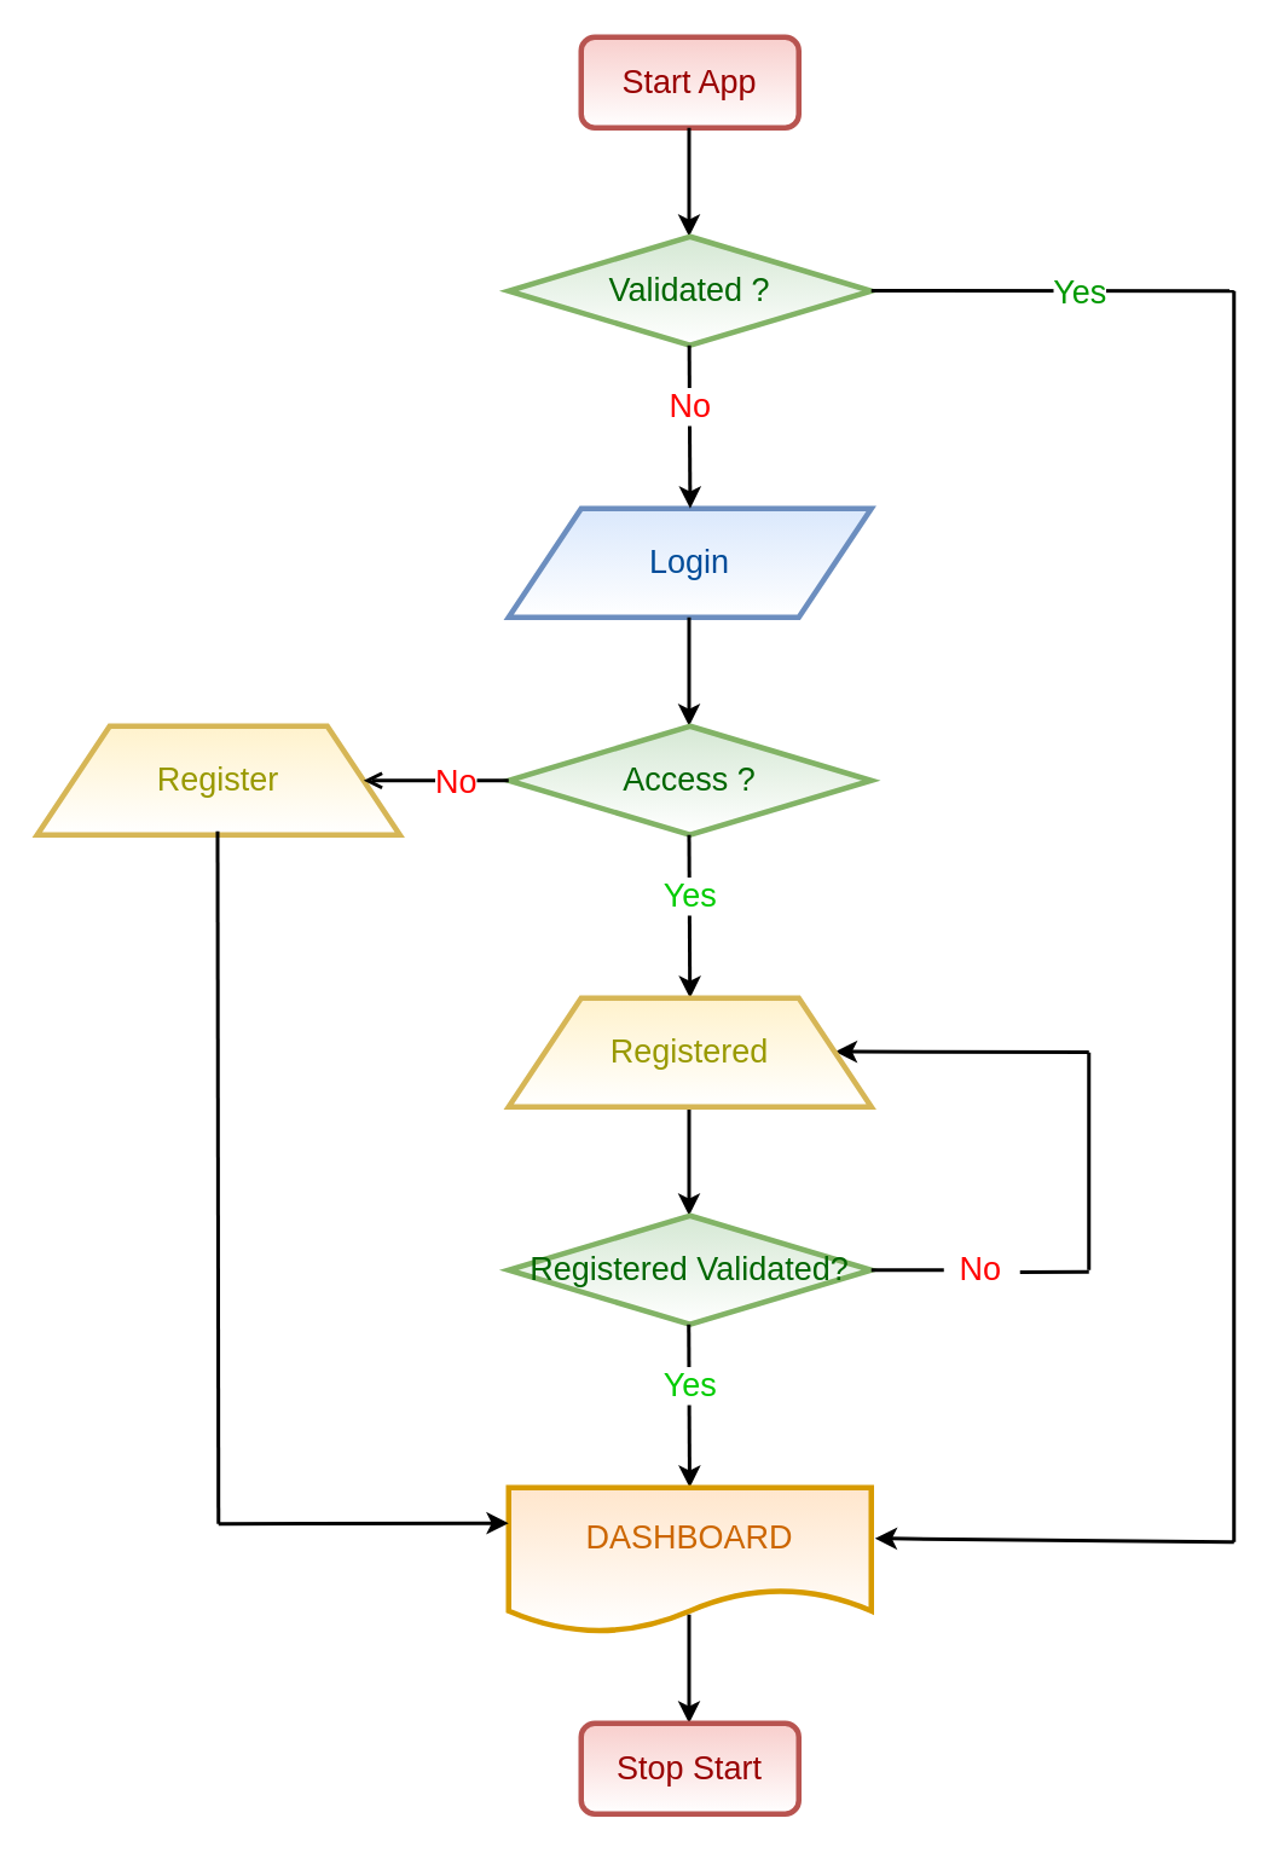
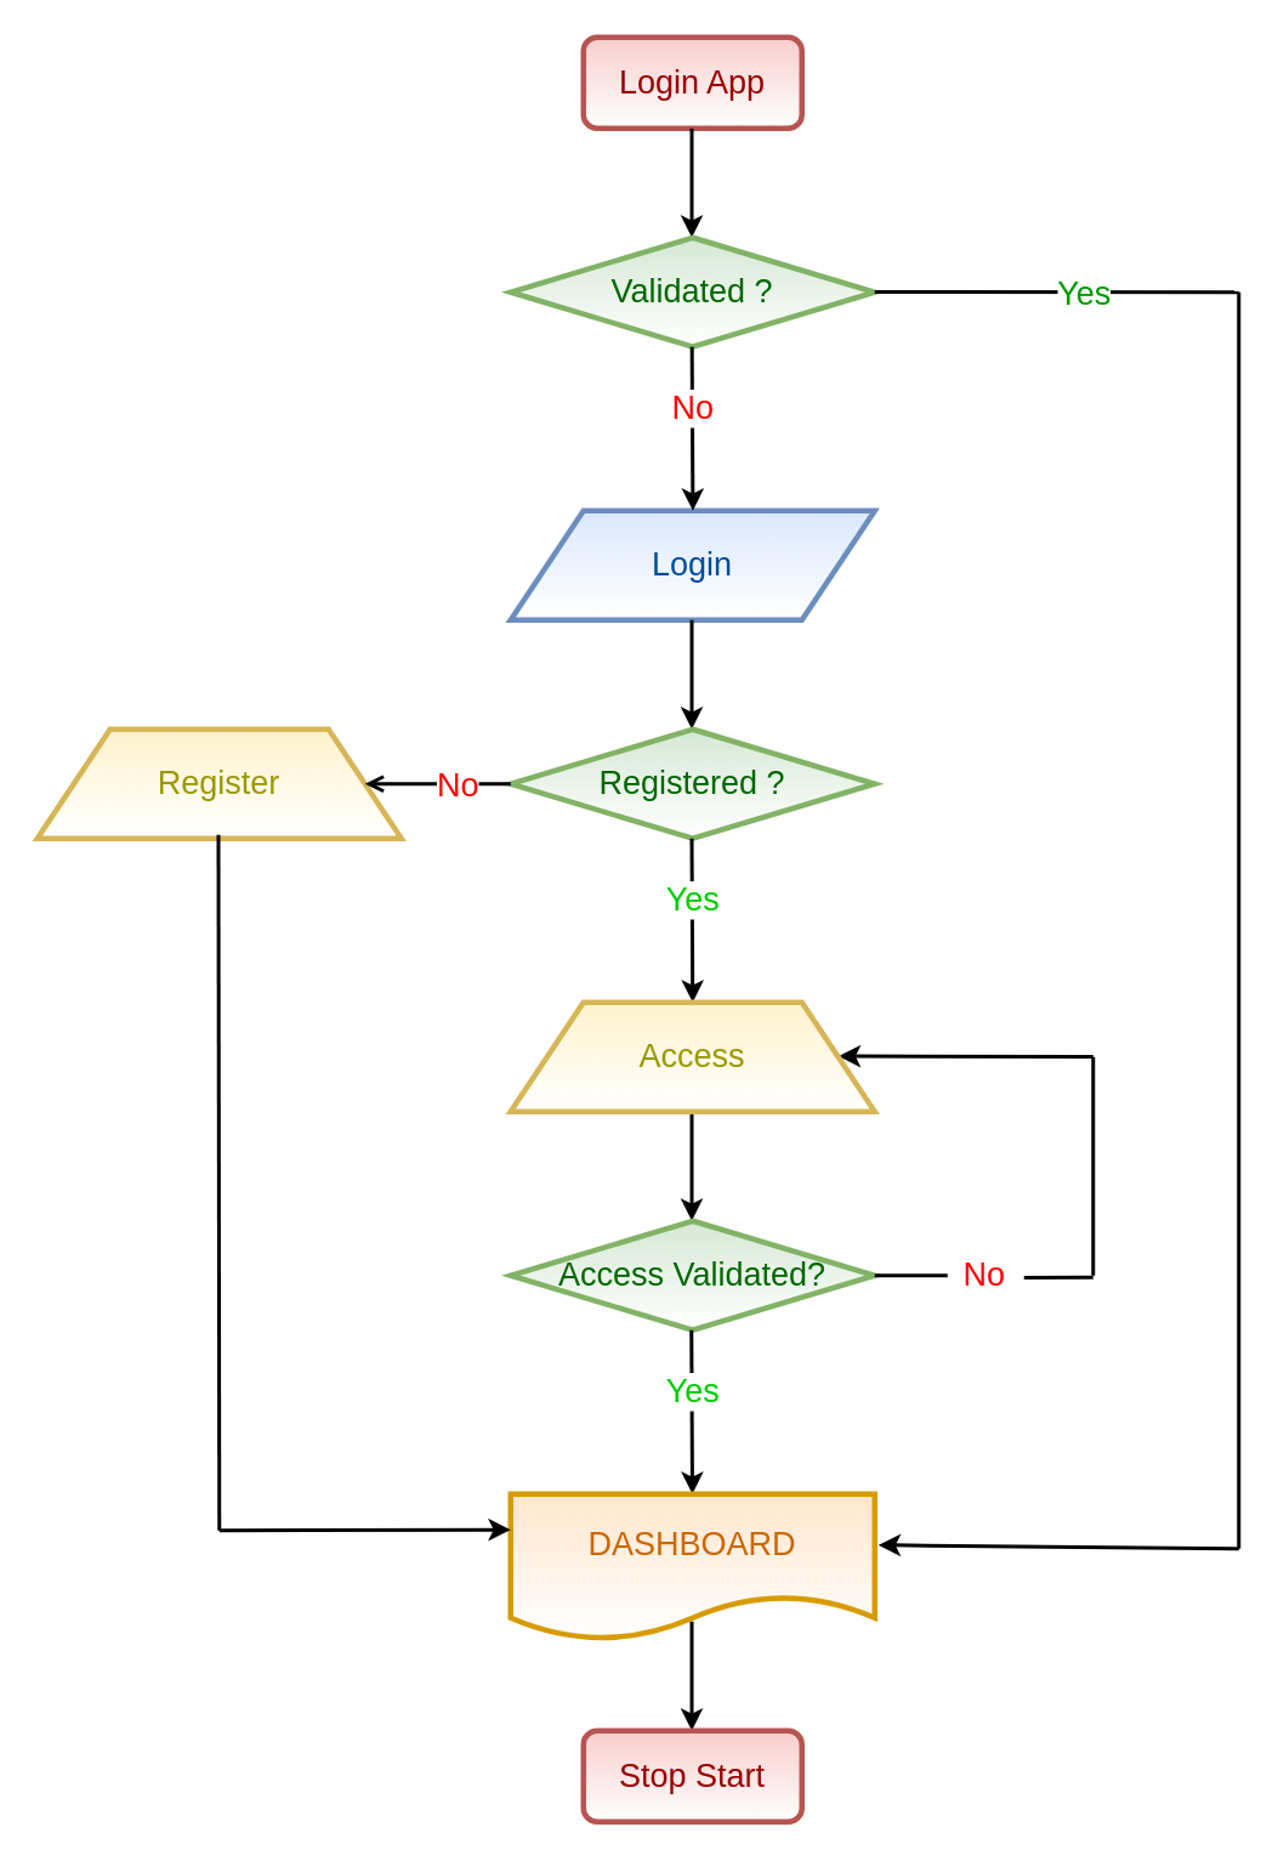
  <mxCell id="0" />
  <mxCell id="1" parent="0" />
- <mxCell id="2" value="&lt;font style=&quot;font-size: 18px&quot; color=&quot;#990000&quot;&gt;Start App&lt;/font&gt;" style="rounded=1;whiteSpace=wrap;html=1;fillColor=#f8cecc;strokeColor=#b85450;strokeWidth=3;gradientColor=#ffffff;" parent="1" vertex="1"><mxGeometry x="320" y="20" width="120" height="50" as="geometry" /></mxCell>
+ <mxCell id="2" value="&lt;font style=&quot;font-size: 18px&quot; color=&quot;#990000&quot;&gt;Login App&lt;/font&gt;" style="rounded=1;whiteSpace=wrap;html=1;fillColor=#f8cecc;strokeColor=#b85450;strokeWidth=3;gradientColor=#ffffff;" parent="1" vertex="1"><mxGeometry x="320" y="20" width="120" height="50" as="geometry" /></mxCell>
  <mxCell id="3" value="" style="endArrow=classic;html=1;strokeWidth=2;" parent="1" edge="1"><mxGeometry width="50" height="50" relative="1" as="geometry"><mxPoint x="379.5" y="70" as="sourcePoint" /><mxPoint x="379.5" y="130" as="targetPoint" /></mxGeometry></mxCell>
  <mxCell id="4" value="&lt;font style=&quot;font-size: 18px&quot; color=&quot;#004c99&quot;&gt;Login&lt;/font&gt;" style="shape=parallelogram;perimeter=parallelogramPerimeter;whiteSpace=wrap;html=1;strokeWidth=3;fillColor=#dae8fc;strokeColor=#6c8ebf;gradientColor=#ffffff;" parent="1" vertex="1"><mxGeometry x="280" y="280" width="200" height="60" as="geometry" /></mxCell>
  <mxCell id="5" value="" style="endArrow=classic;html=1;strokeWidth=2;" parent="1" edge="1"><mxGeometry width="50" height="50" relative="1" as="geometry"><mxPoint x="379.5" y="340" as="sourcePoint" /><mxPoint x="379.5" y="400" as="targetPoint" /></mxGeometry></mxCell>
  <mxCell id="6" value="&lt;font style=&quot;font-size: 18px&quot; color=&quot;#999900&quot;&gt;Register&lt;/font&gt;" style="shape=trapezoid;perimeter=trapezoidPerimeter;whiteSpace=wrap;html=1;strokeWidth=3;fillColor=#fff2cc;strokeColor=#d6b656;gradientColor=#ffffff;" parent="1" vertex="1"><mxGeometry x="20" y="400" width="200" height="60" as="geometry" /></mxCell>
  <mxCell id="7" value="" style="endArrow=classic;html=1;strokeWidth=2;" parent="1" edge="1"><mxGeometry width="50" height="50" relative="1" as="geometry"><mxPoint x="379.5" y="610" as="sourcePoint" /><mxPoint x="379.5" y="670" as="targetPoint" /></mxGeometry></mxCell>
  <mxCell id="8" value="" style="endArrow=classic;html=1;strokeWidth=2;entryX=1.01;entryY=0.35;entryDx=0;entryDy=0;entryPerimeter=0;" parent="1" edge="1" target="17"><mxGeometry width="50" height="50" relative="1" as="geometry"><mxPoint x="680" y="850" as="sourcePoint" /><mxPoint x="570" y="850" as="targetPoint" /></mxGeometry></mxCell>
  <mxCell id="9" value="" style="endArrow=classic;html=1;strokeWidth=2;" parent="1" edge="1"><mxGeometry width="50" height="50" relative="1" as="geometry"><mxPoint x="600" y="579.9" as="sourcePoint" /><mxPoint x="460" y="579.5" as="targetPoint" /></mxGeometry></mxCell>
- <mxCell id="10" value="&lt;span style=&quot;color: rgb(0 , 102 , 0) ; font-size: 18px ; white-space: normal&quot;&gt;Registered Validated?&lt;/span&gt;" style="rhombus;whiteSpace=wrap;html=1;strokeWidth=3;fillColor=#d5e8d4;strokeColor=#82b366;gradientColor=#ffffff;" parent="1" vertex="1"><mxGeometry x="280" y="670" width="200" height="60" as="geometry" /></mxCell>
+ <mxCell id="10" value="&lt;span style=&quot;color: rgb(0 , 102 , 0) ; font-size: 18px ; white-space: normal&quot;&gt;Access Validated?&lt;/span&gt;" style="rhombus;whiteSpace=wrap;html=1;strokeWidth=3;fillColor=#d5e8d4;strokeColor=#82b366;gradientColor=#ffffff;" parent="1" vertex="1"><mxGeometry x="280" y="670" width="200" height="60" as="geometry" /></mxCell>
  <mxCell id="11" value="" style="endArrow=none;html=1;strokeWidth=2;exitX=1.05;exitY=0.56;exitDx=0;exitDy=0;exitPerimeter=0;" parent="1" source="12" edge="1"><mxGeometry width="50" height="50" relative="1" as="geometry"><mxPoint x="480" y="544.5" as="sourcePoint" /><mxPoint x="600" y="701" as="targetPoint" /></mxGeometry></mxCell>
  <mxCell id="12" value="&lt;font style=&quot;font-size: 18px&quot; color=&quot;#ff0000&quot;&gt;No&lt;/font&gt;" style="text;html=1;align=center;verticalAlign=middle;resizable=0;points=[];autosize=1;" parent="1" vertex="1"><mxGeometry x="520" y="690" width="40" height="20" as="geometry" /></mxCell>
  <mxCell id="13" value="" style="endArrow=none;html=1;strokeWidth=2;exitX=1;exitY=0.5;exitDx=0;exitDy=0;" parent="1" edge="1" source="10"><mxGeometry width="50" height="50" relative="1" as="geometry"><mxPoint x="480" y="544.5" as="sourcePoint" /><mxPoint x="520" y="700" as="targetPoint" /></mxGeometry></mxCell>
  <mxCell id="14" value="" style="endArrow=none;html=1;strokeWidth=2;" parent="1" edge="1"><mxGeometry width="50" height="50" relative="1" as="geometry"><mxPoint x="600" y="580" as="sourcePoint" /><mxPoint x="600" y="700" as="targetPoint" /></mxGeometry></mxCell>
  <mxCell id="15" value="" style="endArrow=classic;html=1;strokeWidth=2;" parent="1" edge="1"><mxGeometry width="50" height="50" relative="1" as="geometry"><mxPoint x="379.33" y="730" as="sourcePoint" /><mxPoint x="379.83" y="820" as="targetPoint" /></mxGeometry></mxCell>
  <mxCell id="16" value="&lt;font style=&quot;font-size: 18px&quot; color=&quot;#00cc00&quot;&gt;Yes&lt;/font&gt;" style="text;html=1;align=center;verticalAlign=middle;resizable=0;points=[];labelBackgroundColor=#ffffff;" parent="15" vertex="1" connectable="0"><mxGeometry x="-0.244" relative="1" as="geometry"><mxPoint as="offset" /></mxGeometry></mxCell>
  <mxCell id="17" value="&lt;font style=&quot;font-size: 18px&quot; color=&quot;#cc6600&quot;&gt;DASHBOARD&lt;/font&gt;" style="shape=document;whiteSpace=wrap;html=1;boundedLbl=1;strokeWidth=3;fillColor=#ffe6cc;strokeColor=#d79b00;gradientColor=#ffffff;" parent="1" vertex="1"><mxGeometry x="280" y="820" width="200" height="80" as="geometry" /></mxCell>
  <mxCell id="18" value="" style="endArrow=classic;html=1;strokeWidth=2;" parent="1" edge="1"><mxGeometry width="50" height="50" relative="1" as="geometry"><mxPoint x="379.5" y="890" as="sourcePoint" /><mxPoint x="379.5" y="950" as="targetPoint" /></mxGeometry></mxCell>
  <mxCell id="19" value="" style="endArrow=none;html=1;strokeWidth=2;" parent="1" edge="1"><mxGeometry width="50" height="50" relative="1" as="geometry"><mxPoint x="119.5" y="458" as="sourcePoint" /><mxPoint x="120" y="840" as="targetPoint" /></mxGeometry></mxCell>
  <mxCell id="20" value="" style="endArrow=classic;html=1;strokeWidth=2;" parent="1" edge="1"><mxGeometry width="50" height="50" relative="1" as="geometry"><mxPoint x="120" y="840" as="sourcePoint" /><mxPoint x="280" y="839.6" as="targetPoint" /></mxGeometry></mxCell>
  <mxCell id="21" value="&lt;span style=&quot;color: rgb(0 , 102 , 0) ; font-size: 18px ; white-space: normal&quot;&gt;Validated ?&lt;/span&gt;" style="rhombus;whiteSpace=wrap;html=1;strokeWidth=3;fillColor=#d5e8d4;strokeColor=#82b366;gradientColor=#ffffff;" vertex="1" parent="1"><mxGeometry x="280" y="130" width="200" height="60" as="geometry" /></mxCell>
  <mxCell id="22" value="" style="endArrow=classic;html=1;strokeWidth=2;" edge="1" parent="1"><mxGeometry width="50" height="50" relative="1" as="geometry"><mxPoint x="379.6" y="190" as="sourcePoint" /><mxPoint x="380.1" y="280" as="targetPoint" /></mxGeometry></mxCell>
  <mxCell id="23" value="&lt;span style=&quot;font-size: 18px&quot;&gt;&lt;font color=&quot;#ff0000&quot;&gt;No&lt;/font&gt;&lt;/span&gt;" style="text;html=1;align=center;verticalAlign=middle;resizable=0;points=[];labelBackgroundColor=#ffffff;" vertex="1" connectable="0" parent="22"><mxGeometry x="-0.244" relative="1" as="geometry"><mxPoint as="offset" /></mxGeometry></mxCell>
  <mxCell id="24" value="" style="endArrow=none;html=1;strokeWidth=2;" edge="1" parent="1"><mxGeometry width="50" height="50" relative="1" as="geometry"><mxPoint x="480" y="159.9" as="sourcePoint" /><mxPoint x="680" y="160" as="targetPoint" /></mxGeometry></mxCell>
  <mxCell id="25" value="&lt;font style=&quot;font-size: 18px&quot; color=&quot;#009900&quot;&gt;Yes&lt;/font&gt;" style="text;html=1;align=center;verticalAlign=middle;resizable=0;points=[];labelBackgroundColor=#ffffff;" vertex="1" connectable="0" parent="24"><mxGeometry x="0.15" y="-1" relative="1" as="geometry"><mxPoint as="offset" /></mxGeometry></mxCell>
  <mxCell id="26" value="&lt;font style=&quot;font-size: 18px&quot; color=&quot;#990000&quot;&gt;Stop Start&lt;/font&gt;" style="rounded=1;whiteSpace=wrap;html=1;fillColor=#f8cecc;strokeColor=#b85450;strokeWidth=3;gradientColor=#ffffff;" vertex="1" parent="1"><mxGeometry x="320" y="950" width="120" height="50" as="geometry" /></mxCell>
- <mxCell id="27" value="&lt;span style=&quot;color: rgb(0 , 102 , 0) ; font-size: 18px ; white-space: normal&quot;&gt;Access ?&lt;/span&gt;" style="rhombus;whiteSpace=wrap;html=1;strokeWidth=3;fillColor=#d5e8d4;strokeColor=#82b366;gradientColor=#ffffff;" vertex="1" parent="1"><mxGeometry x="280" y="400" width="200" height="60" as="geometry" /></mxCell>
+ <mxCell id="27" value="&lt;span style=&quot;color: rgb(0 , 102 , 0) ; font-size: 18px ; white-space: normal&quot;&gt;Registered ?&lt;/span&gt;" style="rhombus;whiteSpace=wrap;html=1;strokeWidth=3;fillColor=#d5e8d4;strokeColor=#82b366;gradientColor=#ffffff;" vertex="1" parent="1"><mxGeometry x="280" y="400" width="200" height="60" as="geometry" /></mxCell>
  <mxCell id="28" value="" style="endArrow=classic;html=1;strokeWidth=2;" edge="1" parent="1"><mxGeometry width="50" height="50" relative="1" as="geometry"><mxPoint x="379.5" y="460" as="sourcePoint" /><mxPoint x="380" y="550" as="targetPoint" /></mxGeometry></mxCell>
  <mxCell id="29" value="&lt;font style=&quot;font-size: 18px&quot; color=&quot;#00cc00&quot;&gt;Yes&lt;/font&gt;" style="text;html=1;align=center;verticalAlign=middle;resizable=0;points=[];labelBackgroundColor=#ffffff;" vertex="1" connectable="0" parent="28"><mxGeometry x="-0.244" relative="1" as="geometry"><mxPoint as="offset" /></mxGeometry></mxCell>
  <mxCell id="30" value="" style="endArrow=open;html=1;strokeWidth=2;exitX=0;exitY=0.5;exitDx=0;exitDy=0;" edge="1" parent="1" source="27" target="6"><mxGeometry width="50" height="50" relative="1" as="geometry"><mxPoint x="270" y="554" as="sourcePoint" /><mxPoint x="200" y="554" as="targetPoint" /></mxGeometry></mxCell>
  <mxCell id="31" value="&lt;span style=&quot;font-size: 18px&quot;&gt;&lt;font color=&quot;#ff0000&quot;&gt;No&lt;/font&gt;&lt;/span&gt;" style="text;html=1;align=center;verticalAlign=middle;resizable=0;points=[];labelBackgroundColor=#ffffff;" vertex="1" connectable="0" parent="30"><mxGeometry x="-0.244" relative="1" as="geometry"><mxPoint as="offset" /></mxGeometry></mxCell>
- <mxCell id="32" value="&lt;font style=&quot;font-size: 18px&quot; color=&quot;#999900&quot;&gt;Registered&lt;/font&gt;" style="shape=trapezoid;perimeter=trapezoidPerimeter;whiteSpace=wrap;html=1;strokeWidth=3;fillColor=#fff2cc;strokeColor=#d6b656;gradientColor=#ffffff;" vertex="1" parent="1"><mxGeometry x="280" y="550" width="200" height="60" as="geometry" /></mxCell>
+ <mxCell id="32" value="&lt;font style=&quot;font-size: 18px&quot; color=&quot;#999900&quot;&gt;Access&lt;/font&gt;" style="shape=trapezoid;perimeter=trapezoidPerimeter;whiteSpace=wrap;html=1;strokeWidth=3;fillColor=#fff2cc;strokeColor=#d6b656;gradientColor=#ffffff;" vertex="1" parent="1"><mxGeometry x="280" y="550" width="200" height="60" as="geometry" /></mxCell>
  <mxCell id="33" value="" style="endArrow=none;html=1;strokeWidth=2;" edge="1" parent="1"><mxGeometry width="50" height="50" relative="1" as="geometry"><mxPoint x="680" y="160" as="sourcePoint" /><mxPoint x="680" y="850" as="targetPoint" /></mxGeometry></mxCell>
